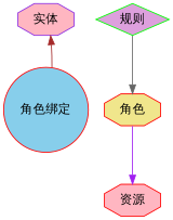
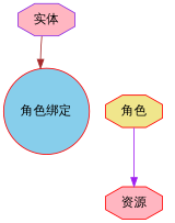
  digraph {
    node [color=red fillcolor=lightpink shape=octagon style=filled]
    n1 [color=blueviolet label="实体"]
    n2 [fillcolor=skyblue label="角色绑定" shape=circle]
    n3 [label="资源"]
    n4 [fillcolor=khaki label="角色"]
-   n5 [color=green fillcolor=plum label="规则" shape=diamond]
-   n2 -> n1 [color=brown]
+   n1 -> n2 [color=brown]
    n4 -> n3 [color=purple]
-   n5 -> n4 [color=gray40]
  }
